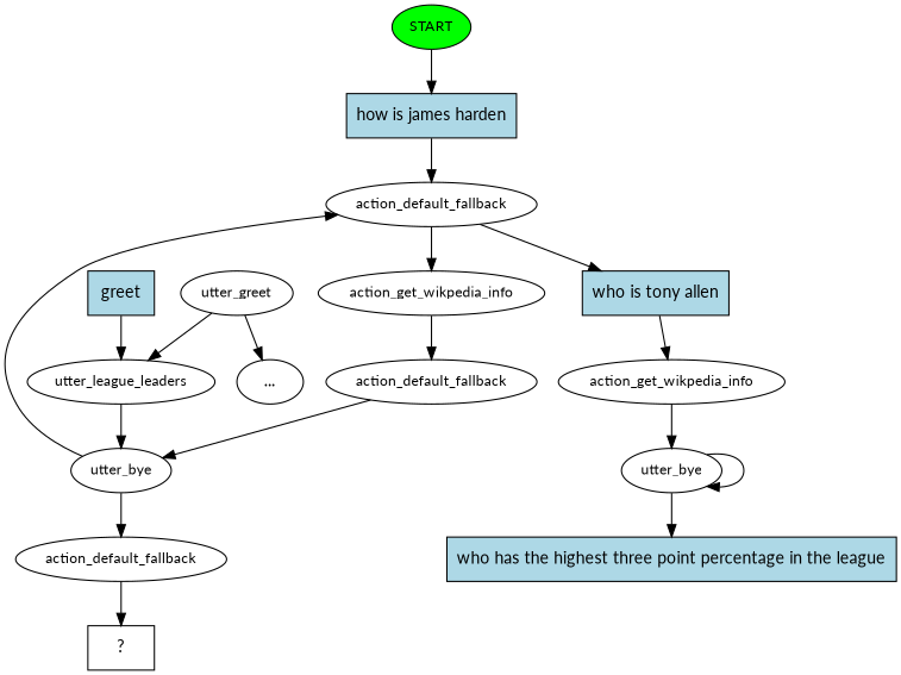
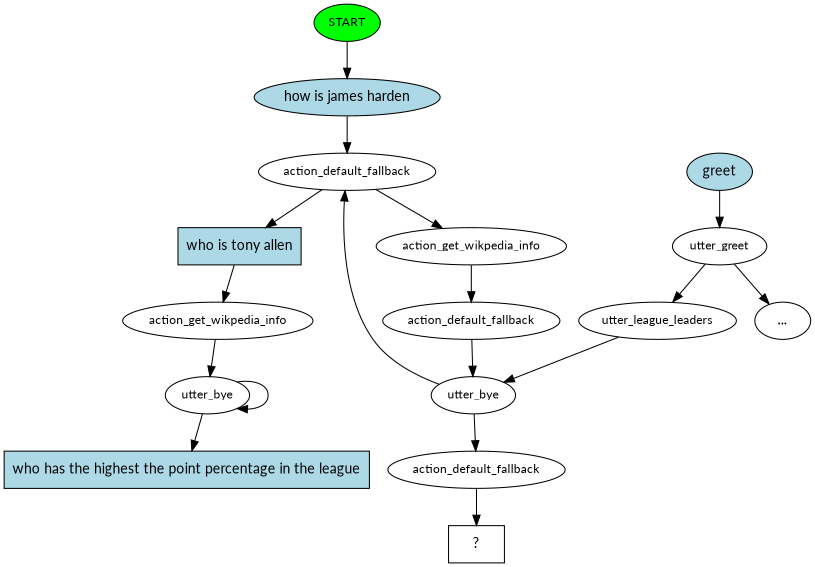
  digraph {
    fontname=Lato
    node [fontname=Lato fontsize=12]
    edge [fontname=Lato]
    n1 [fillcolor=green label=START style=filled]
-   n2 [fillcolor=lightblue label="how is james harden" shape=rect style=filled fontsize=""]
-   n3 [fillcolor=lightblue label=greet shape=rect style=filled fontsize=""]
+   n2 [fillcolor=lightblue label="how is james harden" shape=ellipse style=filled fontsize=""]
+   n3 [fillcolor=lightblue label=greet shape=ellipse style=filled fontsize=""]
    n4 [label=utter_greet]
    n5 [label=action_default_fallback]
    n6 [label="..." fontsize=""]
    n7 [label=utter_league_leaders]
    n8 [label=action_get_wikpedia_info]
    n9 [fillcolor=lightblue label="who is tony allen" shape=rect style=filled fontsize=""]
    n10 [label=action_default_fallback]
    n11 [label=action_get_wikpedia_info]
    n12 [label=utter_bye]
    n13 [label=action_default_fallback]
    n14 [label="  ?  " shape=rect fontsize=""]
    n15 [label=utter_bye]
-   n16 [fillcolor=lightblue label="who has the highest three point percentage in the league" shape=rect style=filled fontsize=""]
+   n16 [fillcolor=lightblue label="who has the highest the point percentage in the league" shape=rect style=filled fontsize=""]
    n1 -> n2
    n2 -> n5
-   n3 -> n7
+   n3 -> n4
    n4 -> n6
    n4 -> n7
    n5 -> n8
    n5 -> n9
    n7 -> n12
    n8 -> n10
    n9 -> n11
    n10 -> n12
    n11 -> n15
    n12 -> n5
    n12 -> n13
    n13 -> n14
    n15 -> n15
    n15 -> n16
  }
